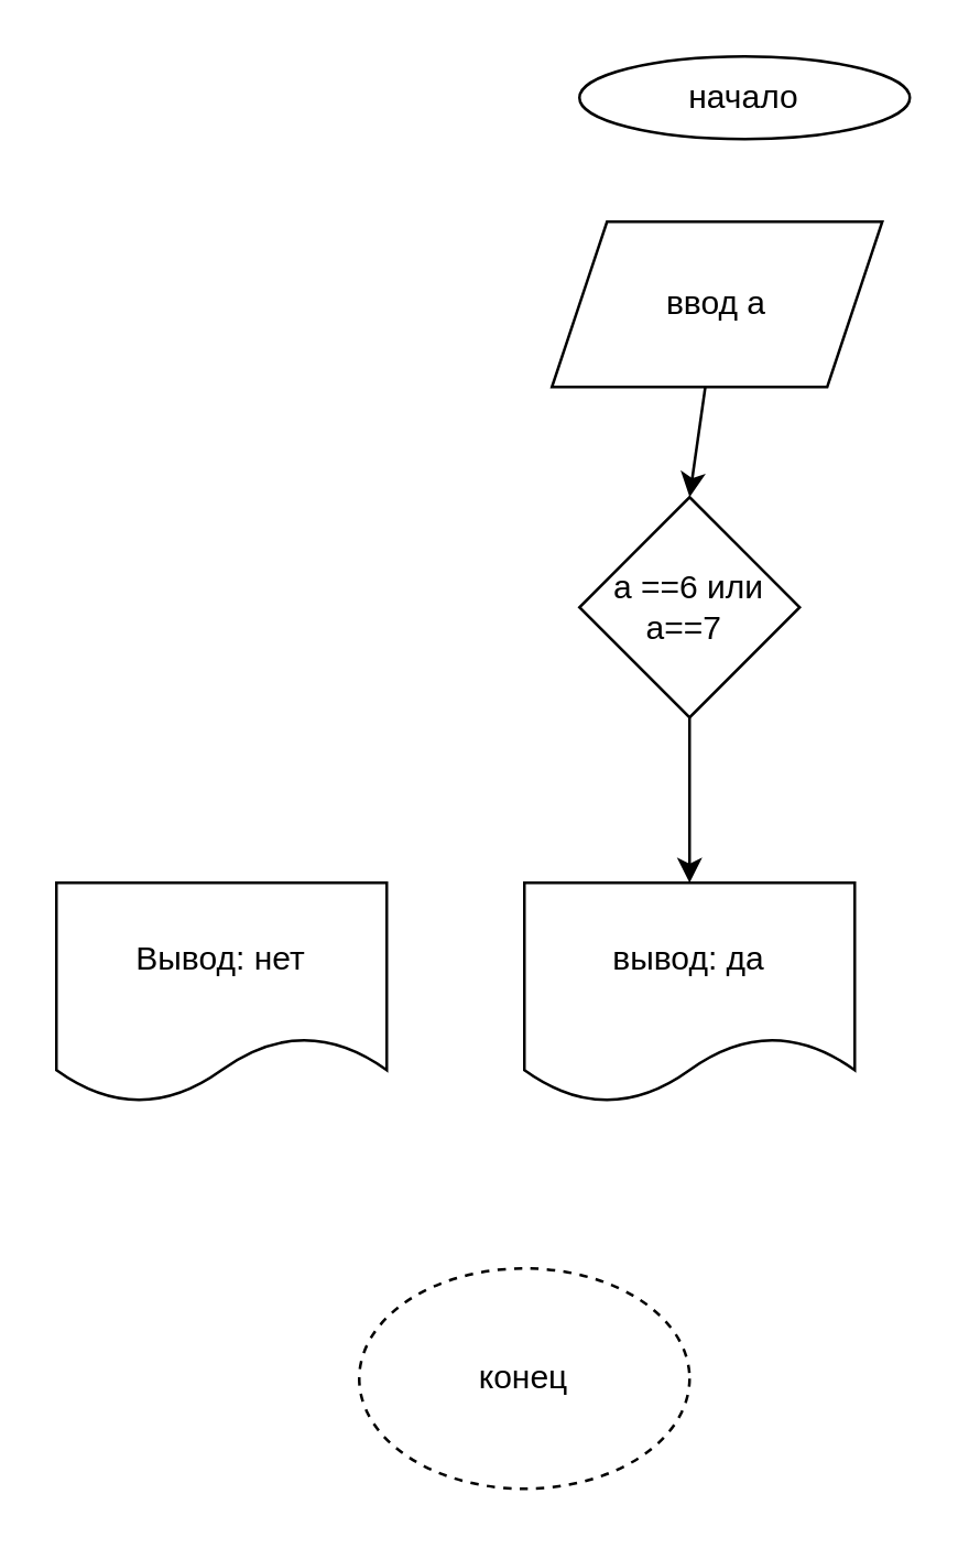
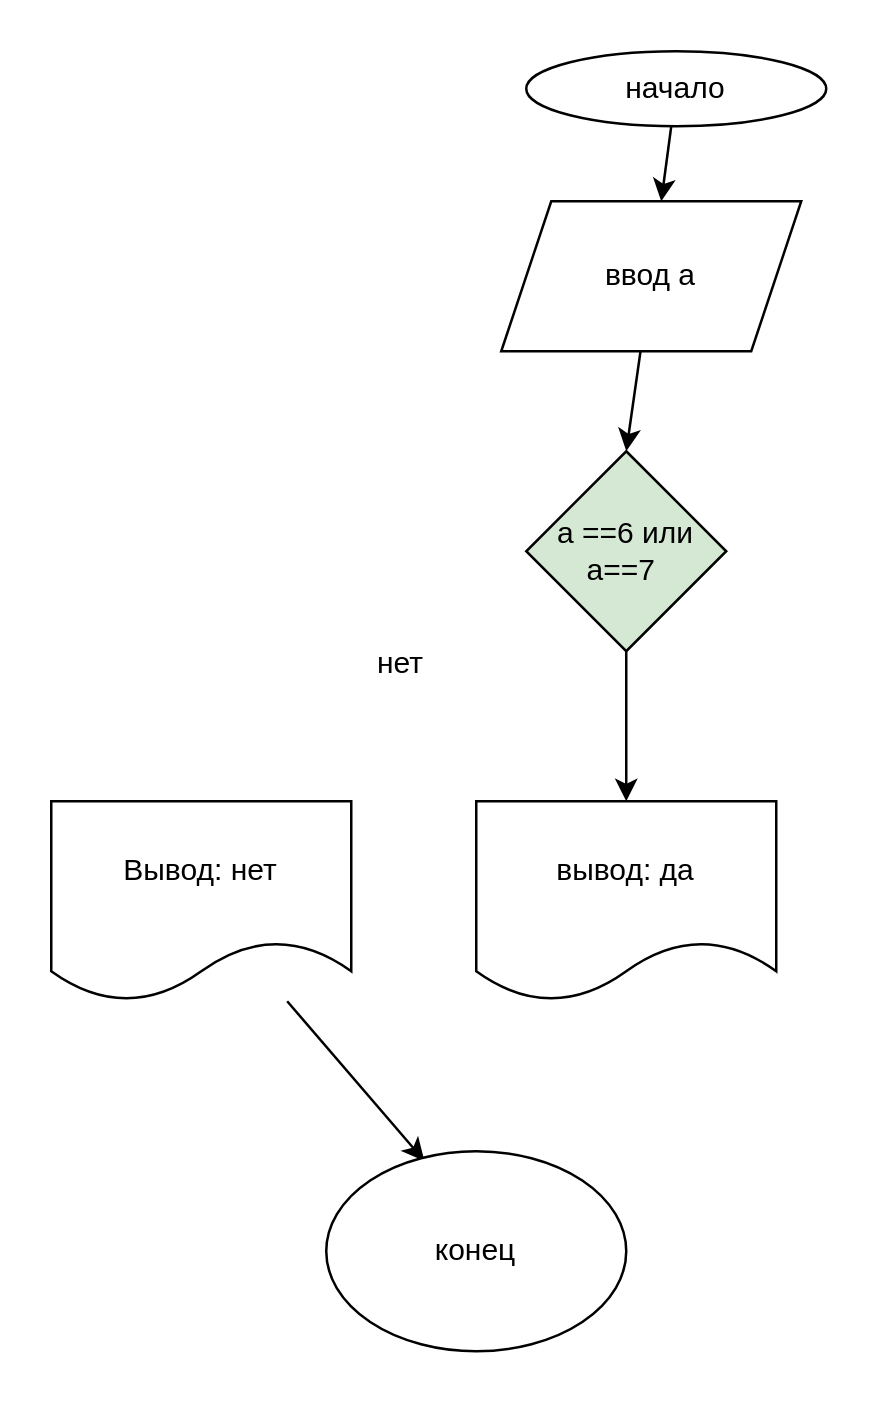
  <mxCell id="0" />
  <mxCell id="1" parent="0" />
+ <mxCell id="2" style="edgeStyle=none;html=1;" edge="1" parent="1" source="3" target="5"><mxGeometry relative="1" as="geometry" /></mxCell>
  <mxCell id="3" value="начало" style="ellipse;whiteSpace=wrap;html=1;" vertex="1" parent="1"><mxGeometry x="210" y="20" width="120" height="30" as="geometry" /></mxCell>
  <mxCell id="4" style="edgeStyle=none;html=1;entryX=0.5;entryY=0;entryDx=0;entryDy=0;" edge="1" parent="1" source="5" target="7"><mxGeometry relative="1" as="geometry" /></mxCell>
  <mxCell id="5" value="ввод а" style="shape=parallelogram;perimeter=parallelogramPerimeter;whiteSpace=wrap;html=1;fixedSize=1;" vertex="1" parent="1"><mxGeometry x="200" y="80" width="120" height="60" as="geometry" /></mxCell>
  <mxCell id="6" style="edgeStyle=none;html=1;" edge="1" parent="1" source="7"><mxGeometry relative="1" as="geometry"><mxPoint x="250" y="320" as="targetPoint" /></mxGeometry></mxCell>
- <mxCell id="7" value="a ==6 или a==7&amp;nbsp;" style="rhombus;whiteSpace=wrap;html=1;" vertex="1" parent="1"><mxGeometry x="210" y="180" width="80" height="80" as="geometry" /></mxCell>
+ <mxCell id="7" value="a ==6 или a==7&amp;nbsp;" style="rhombus;whiteSpace=wrap;html=1;fillColor=#d5e8d4;" vertex="1" parent="1"><mxGeometry x="210" y="180" width="80" height="80" as="geometry" /></mxCell>
  <mxCell id="8" value="вывод: да" style="shape=document;whiteSpace=wrap;html=1;boundedLbl=1;" vertex="1" parent="1"><mxGeometry x="190" y="320" width="120" height="80" as="geometry" /></mxCell>
+ <mxCell id="9" style="edgeStyle=none;html=1;entryX=0.327;entryY=0.048;entryDx=0;entryDy=0;entryPerimeter=0;" edge="1" parent="1" source="10" target="11"><mxGeometry relative="1" as="geometry" /></mxCell>
  <mxCell id="10" value="Вывод: нет" style="shape=document;whiteSpace=wrap;html=1;boundedLbl=1;" vertex="1" parent="1"><mxGeometry x="20" y="320" width="120" height="80" as="geometry" /></mxCell>
- <mxCell id="11" value="конец" style="ellipse;whiteSpace=wrap;html=1;dashed=1;" vertex="1" parent="1"><mxGeometry x="130" y="460" width="120" height="80" as="geometry" /></mxCell>
+ <mxCell id="11" value="конец" style="ellipse;whiteSpace=wrap;html=1;" vertex="1" parent="1"><mxGeometry x="130" y="460" width="120" height="80" as="geometry" /></mxCell>
+ <mxCell id="12" value="нет" style="text;html=1;strokeColor=none;fillColor=none;align=center;verticalAlign=middle;whiteSpace=wrap;rounded=0;" vertex="1" parent="1"><mxGeometry x="130" y="250" width="60" height="30" as="geometry" /></mxCell>
